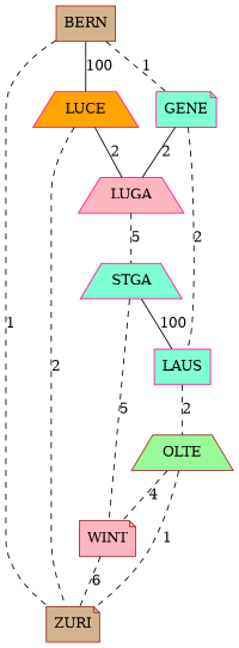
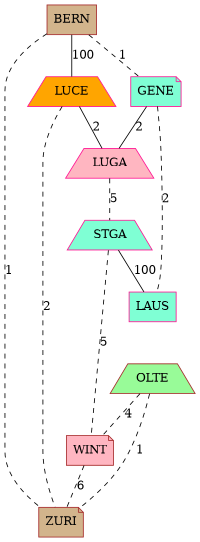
  graph {
    node [color=deeppink fillcolor=aquamarine shape=trapezium style=filled]
    edge [style=dashed]
    OLTE [color=brown fillcolor=palegreen]
    WINT [color=brown fillcolor=lightpink shape=note]
    ZURI [color=brown fillcolor=tan shape=note]
    STGA
    LAUS [shape=box]
    LUCE [fillcolor=orange]
    LUGA [fillcolor=lightpink]
    BERN [color=brown fillcolor=tan shape=box]
    GENE [shape=note]
    OLTE -- WINT [label=4]
    OLTE -- ZURI [label=1]
    WINT -- ZURI [label=6]
    STGA -- WINT [label=5]
    STGA -- LAUS [label=100 style=solid]
-   LAUS -- OLTE [label=2]
    LUCE -- ZURI [label=2]
    LUCE -- LUGA [label=2 style=solid]
    LUGA -- STGA [label=5]
    BERN -- ZURI [label=1]
    BERN -- LUCE [label=100 style=solid]
    BERN -- GENE [label=1]
    GENE -- LAUS [label=2]
    GENE -- LUGA [label=2 style=solid]
  }
